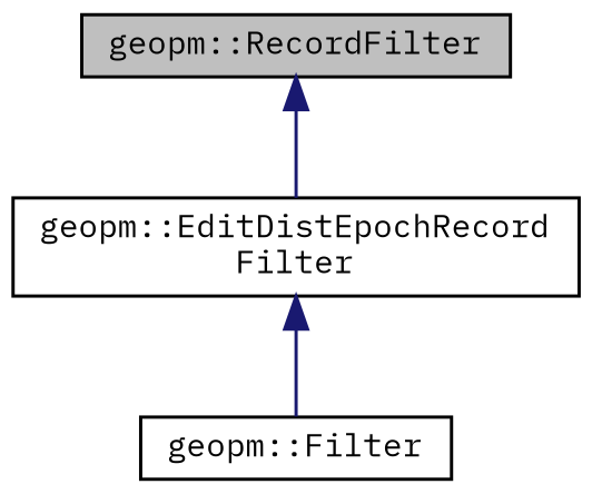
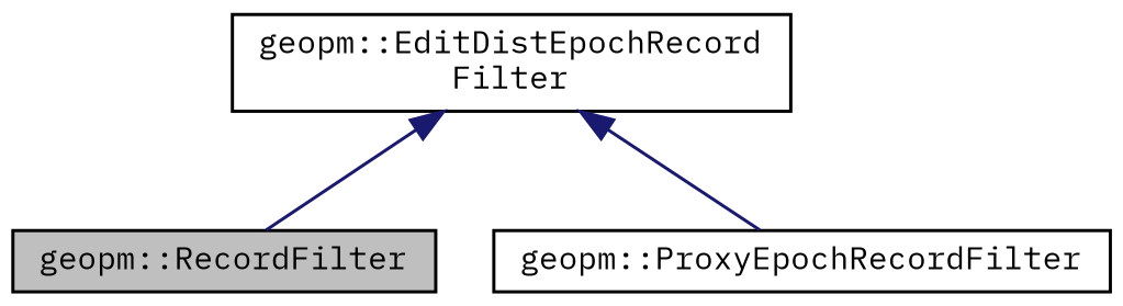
  digraph {
    fontname="IBM Plex Mono"
    node [color=black fillcolor=white fontname="IBM Plex Mono" fontsize=10 shape=record style=filled]
    edge [color=midnightblue dir=back fontname="IBM Plex Mono" fontsize=10 labelfontname=Helvetica labelfontsize=10 style=solid]
    n1 [fillcolor=grey75 fontcolor=black height=0.2 label="geopm::RecordFilter" width=0.4]
    n2 [height=0.2 label="geopm::EditDistEpochRecord\lFilter" width=0.4]
-   n3 [height=0.2 label="geopm::Filter" width=0.4]
-   n1 -> n2
+   n3 [height=0.2 label="geopm::ProxyEpochRecordFilter" width=0.4]
+   n2 -> n1
    n2 -> n3
  }
